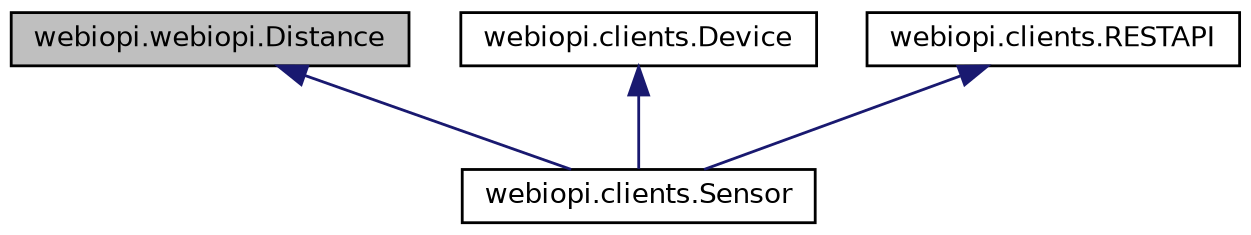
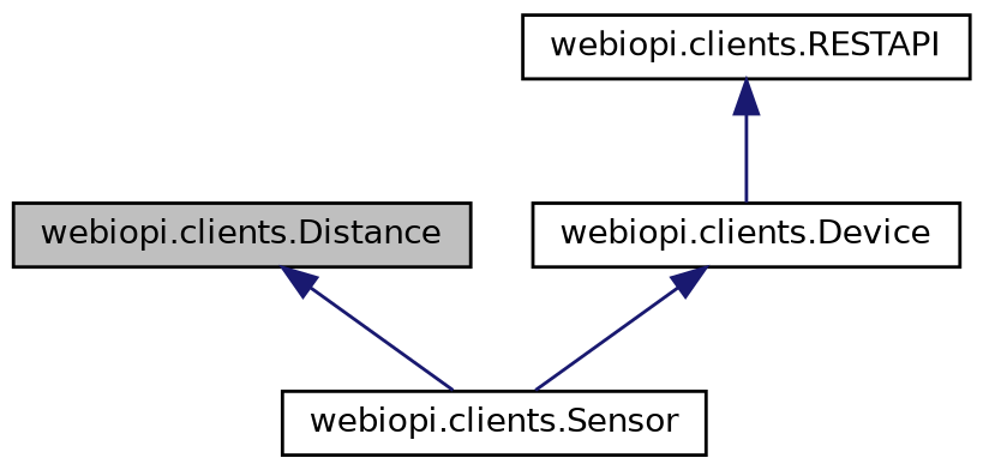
  digraph {
    node [color=black fillcolor=white fontname=Helvetica fontsize=10 shape=record style=filled]
    edge [color=midnightblue dir=back fontname=Helvetica fontsize=10 labelfontname=Helvetica labelfontsize=10 style=solid]
-   n1 [fillcolor=grey75 fontcolor=black height=0.2 label="webiopi.webiopi.Distance" width=0.4]
+   n1 [fillcolor=grey75 fontcolor=black height=0.2 label="webiopi.clients.Distance" width=0.4]
    n2 [height=0.2 label="webiopi.clients.Sensor" width=0.4]
    n3 [height=0.2 label="webiopi.clients.Device" width=0.4]
    n4 [height=0.2 label="webiopi.clients.RESTAPI" width=0.4]
    n1 -> n2
    n3 -> n2
-   n4 -> n2
+   n4 -> n3
  }
